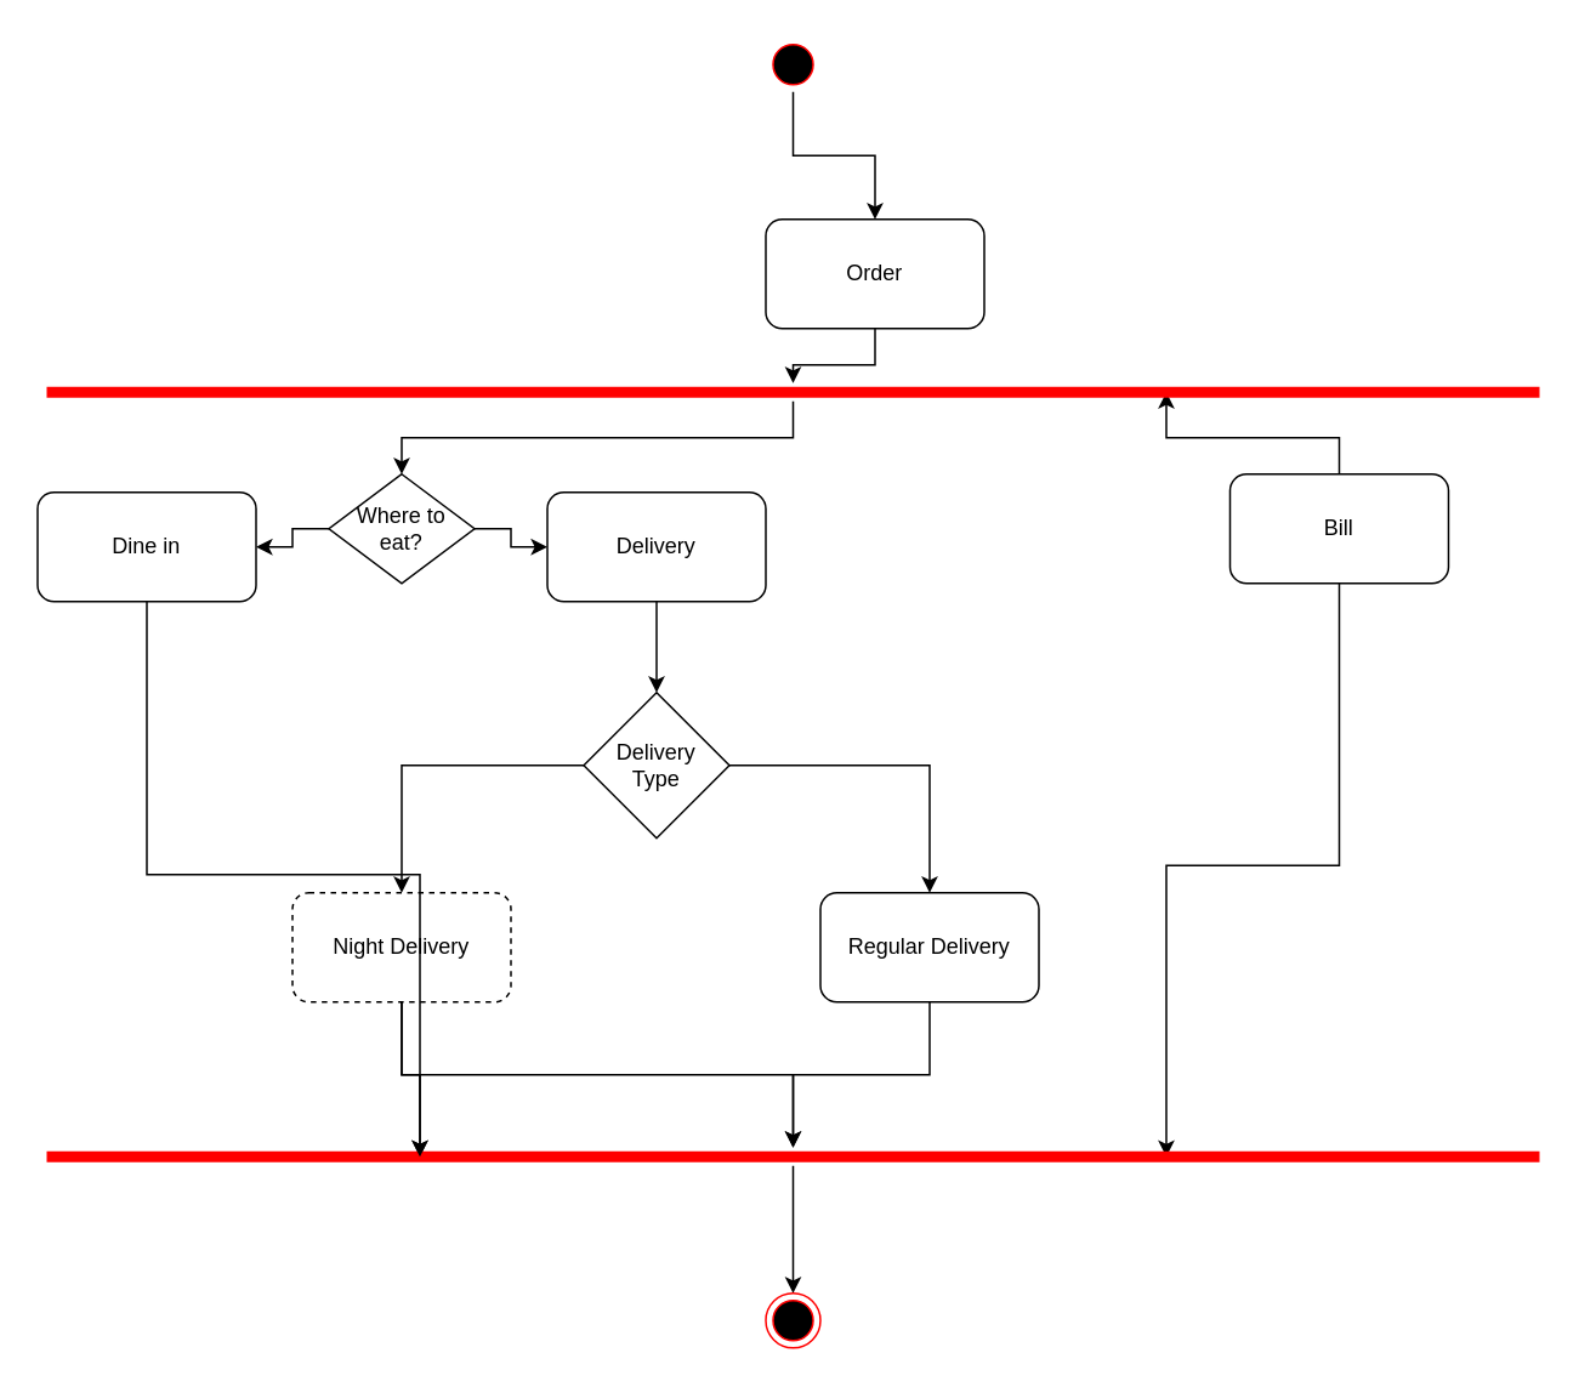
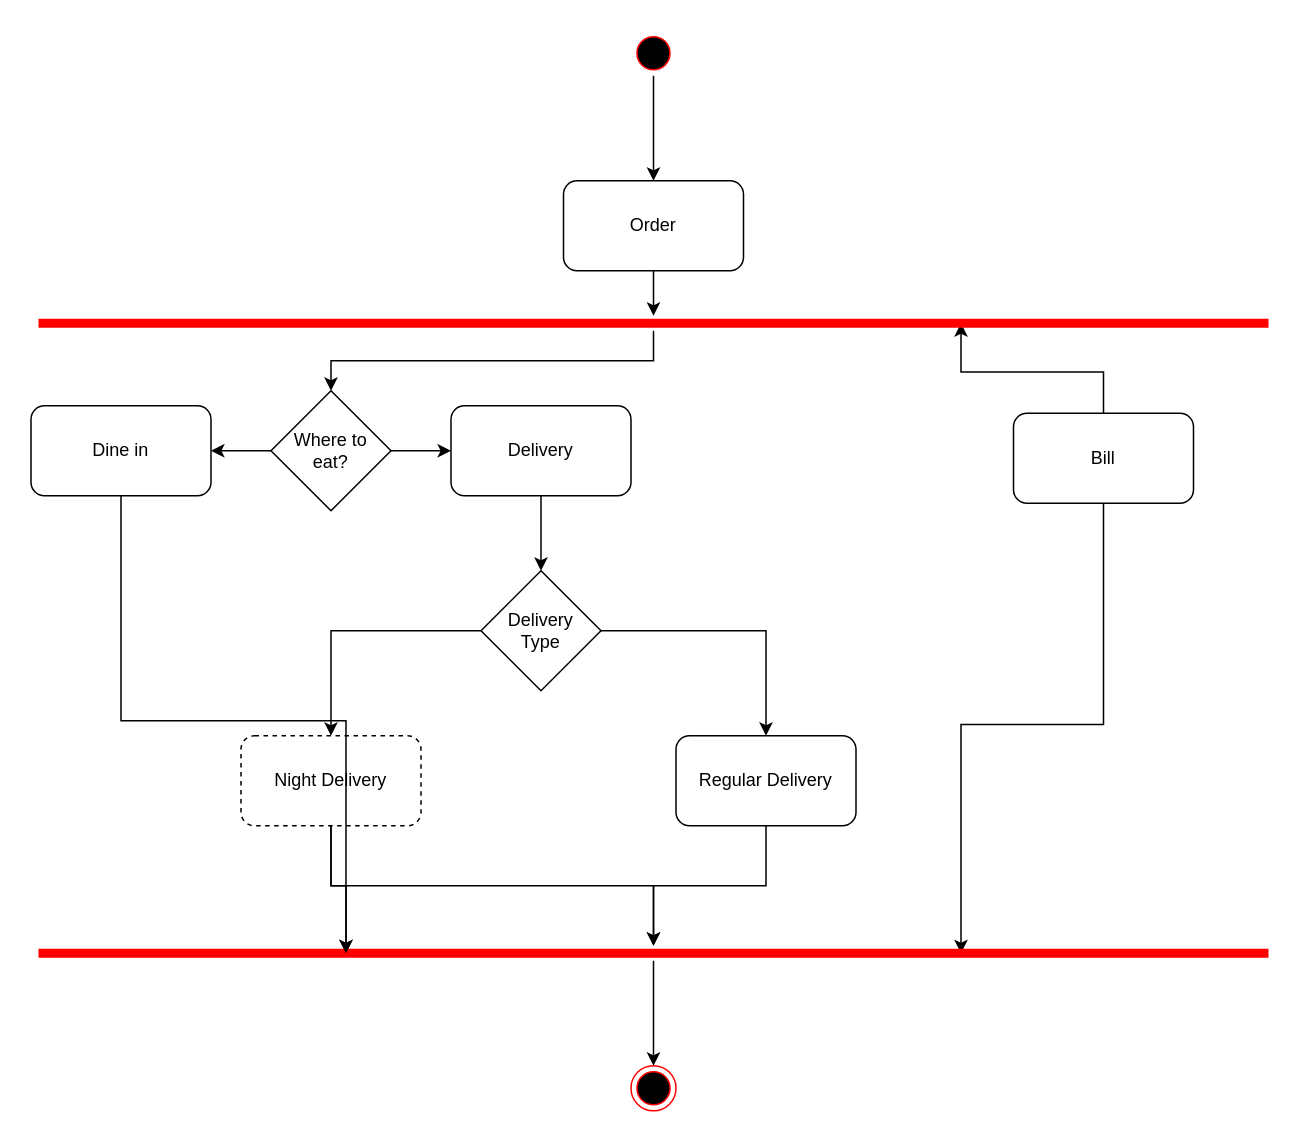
  <mxCell id="0" />
  <mxCell id="1" parent="0" />
  <mxCell id="2" style="edgeStyle=orthogonalEdgeStyle;rounded=0;orthogonalLoop=1;jettySize=auto;html=1;" edge="1" parent="1" source="3" target="28"><mxGeometry relative="1" as="geometry" /></mxCell>
- <mxCell id="3" value="Order" style="rounded=1;whiteSpace=wrap;html=1;" vertex="1" parent="1"><mxGeometry x="420" y="120" width="120" height="60" as="geometry" /></mxCell>
+ <mxCell id="3" value="Order" style="rounded=1;whiteSpace=wrap;html=1;" vertex="1" parent="1"><mxGeometry x="375" y="120" width="120" height="60" as="geometry" /></mxCell>
  <mxCell id="4" style="edgeStyle=orthogonalEdgeStyle;rounded=0;orthogonalLoop=1;jettySize=auto;html=1;entryX=0.75;entryY=0.5;entryDx=0;entryDy=0;entryPerimeter=0;" edge="1" parent="1" source="6" target="28"><mxGeometry relative="1" as="geometry" /></mxCell>
  <mxCell id="5" style="edgeStyle=orthogonalEdgeStyle;rounded=0;orthogonalLoop=1;jettySize=auto;html=1;entryX=0.75;entryY=0.5;entryDx=0;entryDy=0;entryPerimeter=0;" edge="1" parent="1" source="6" target="19"><mxGeometry relative="1" as="geometry" /></mxCell>
- <mxCell id="6" value="Bill" style="rounded=1;whiteSpace=wrap;html=1;" vertex="1" parent="1"><mxGeometry x="675" y="260" width="120" height="60" as="geometry" /></mxCell>
+ <mxCell id="6" value="Bill" style="rounded=1;whiteSpace=wrap;html=1;" vertex="1" parent="1"><mxGeometry x="675" y="275" width="120" height="60" as="geometry" /></mxCell>
  <mxCell id="7" style="edgeStyle=orthogonalEdgeStyle;rounded=0;orthogonalLoop=1;jettySize=auto;html=1;entryX=0;entryY=0.5;entryDx=0;entryDy=0;" edge="1" parent="1" source="9" target="24"><mxGeometry relative="1" as="geometry" /></mxCell>
  <mxCell id="8" style="edgeStyle=orthogonalEdgeStyle;rounded=0;orthogonalLoop=1;jettySize=auto;html=1;" edge="1" parent="1" source="9" target="26"><mxGeometry relative="1" as="geometry" /></mxCell>
- <mxCell id="9" value="Where to&lt;br&gt;eat?" style="rhombus;whiteSpace=wrap;html=1;" vertex="1" parent="1"><mxGeometry x="180" y="260" width="80" height="60" as="geometry" /></mxCell>
+ <mxCell id="9" value="Where to&lt;br&gt;eat?" style="rhombus;whiteSpace=wrap;html=1;" vertex="1" parent="1"><mxGeometry x="180" y="260" width="80" height="80" as="geometry" /></mxCell>
  <mxCell id="10" style="edgeStyle=orthogonalEdgeStyle;rounded=0;orthogonalLoop=1;jettySize=auto;html=1;entryX=0.5;entryY=0;entryDx=0;entryDy=0;" edge="1" parent="1" source="12" target="15"><mxGeometry relative="1" as="geometry" /></mxCell>
  <mxCell id="11" style="edgeStyle=orthogonalEdgeStyle;rounded=0;orthogonalLoop=1;jettySize=auto;html=1;" edge="1" parent="1" source="12" target="17"><mxGeometry relative="1" as="geometry" /></mxCell>
  <mxCell id="12" value="Delivery&lt;br&gt;Type" style="rhombus;whiteSpace=wrap;html=1;" vertex="1" parent="1"><mxGeometry x="320" y="380" width="80" height="80" as="geometry" /></mxCell>
  <mxCell id="13" style="edgeStyle=orthogonalEdgeStyle;rounded=0;orthogonalLoop=1;jettySize=auto;html=1;entryX=0.25;entryY=0.5;entryDx=0;entryDy=0;entryPerimeter=0;" edge="1" parent="1" source="15" target="19"><mxGeometry relative="1" as="geometry" /></mxCell>
  <mxCell id="14" style="edgeStyle=orthogonalEdgeStyle;rounded=0;orthogonalLoop=1;jettySize=auto;html=1;" edge="1" parent="1" source="15" target="19"><mxGeometry relative="1" as="geometry" /></mxCell>
  <mxCell id="15" value="Night Delivery" style="rounded=1;whiteSpace=wrap;html=1;dashed=1;" vertex="1" parent="1"><mxGeometry x="160" y="490" width="120" height="60" as="geometry" /></mxCell>
  <mxCell id="16" style="edgeStyle=orthogonalEdgeStyle;rounded=0;orthogonalLoop=1;jettySize=auto;html=1;" edge="1" parent="1" source="17" target="19"><mxGeometry relative="1" as="geometry" /></mxCell>
  <mxCell id="17" value="Regular Delivery" style="rounded=1;whiteSpace=wrap;html=1;" vertex="1" parent="1"><mxGeometry x="450" y="490" width="120" height="60" as="geometry" /></mxCell>
  <mxCell id="18" style="edgeStyle=orthogonalEdgeStyle;rounded=0;orthogonalLoop=1;jettySize=auto;html=1;entryX=0.5;entryY=0;entryDx=0;entryDy=0;" edge="1" parent="1" source="19" target="20"><mxGeometry relative="1" as="geometry" /></mxCell>
  <mxCell id="19" value="" style="shape=line;html=1;strokeWidth=6;strokeColor=#ff0000;" vertex="1" parent="1"><mxGeometry x="25" y="630" width="820" height="10" as="geometry" /></mxCell>
  <mxCell id="20" value="" style="ellipse;html=1;shape=endState;fillColor=#000000;strokeColor=#ff0000;" vertex="1" parent="1"><mxGeometry x="420" y="710" width="30" height="30" as="geometry" /></mxCell>
  <mxCell id="21" style="edgeStyle=orthogonalEdgeStyle;rounded=0;orthogonalLoop=1;jettySize=auto;html=1;entryX=0.5;entryY=0;entryDx=0;entryDy=0;" edge="1" parent="1" source="22" target="3"><mxGeometry relative="1" as="geometry" /></mxCell>
  <mxCell id="22" value="" style="ellipse;html=1;shape=startState;fillColor=#000000;strokeColor=#ff0000;" vertex="1" parent="1"><mxGeometry x="420" y="20" width="30" height="30" as="geometry" /></mxCell>
  <mxCell id="23" style="edgeStyle=orthogonalEdgeStyle;rounded=0;orthogonalLoop=1;jettySize=auto;html=1;" edge="1" parent="1" source="24" target="12"><mxGeometry relative="1" as="geometry" /></mxCell>
  <mxCell id="24" value="Delivery" style="rounded=1;whiteSpace=wrap;html=1;" vertex="1" parent="1"><mxGeometry x="300" y="270" width="120" height="60" as="geometry" /></mxCell>
  <mxCell id="25" style="edgeStyle=orthogonalEdgeStyle;rounded=0;orthogonalLoop=1;jettySize=auto;html=1;entryX=0.25;entryY=0.5;entryDx=0;entryDy=0;entryPerimeter=0;" edge="1" parent="1" source="26" target="19"><mxGeometry relative="1" as="geometry" /></mxCell>
  <mxCell id="26" value="Dine in" style="rounded=1;whiteSpace=wrap;html=1;" vertex="1" parent="1"><mxGeometry x="20" y="270" width="120" height="60" as="geometry" /></mxCell>
  <mxCell id="27" style="edgeStyle=orthogonalEdgeStyle;rounded=0;orthogonalLoop=1;jettySize=auto;html=1;entryX=0.5;entryY=0;entryDx=0;entryDy=0;" edge="1" parent="1" source="28" target="9"><mxGeometry relative="1" as="geometry" /></mxCell>
  <mxCell id="28" value="" style="shape=line;html=1;strokeWidth=6;strokeColor=#ff0000;" vertex="1" parent="1"><mxGeometry x="25" y="210" width="820" height="10" as="geometry" /></mxCell>
